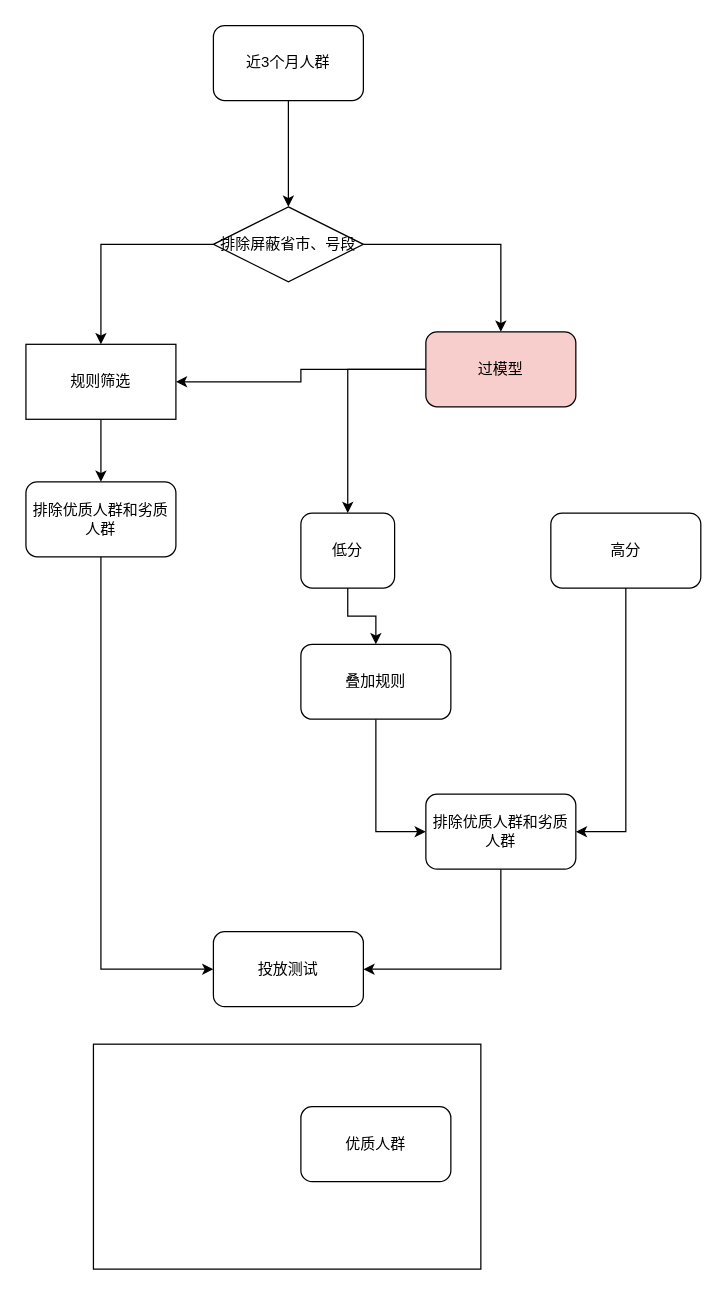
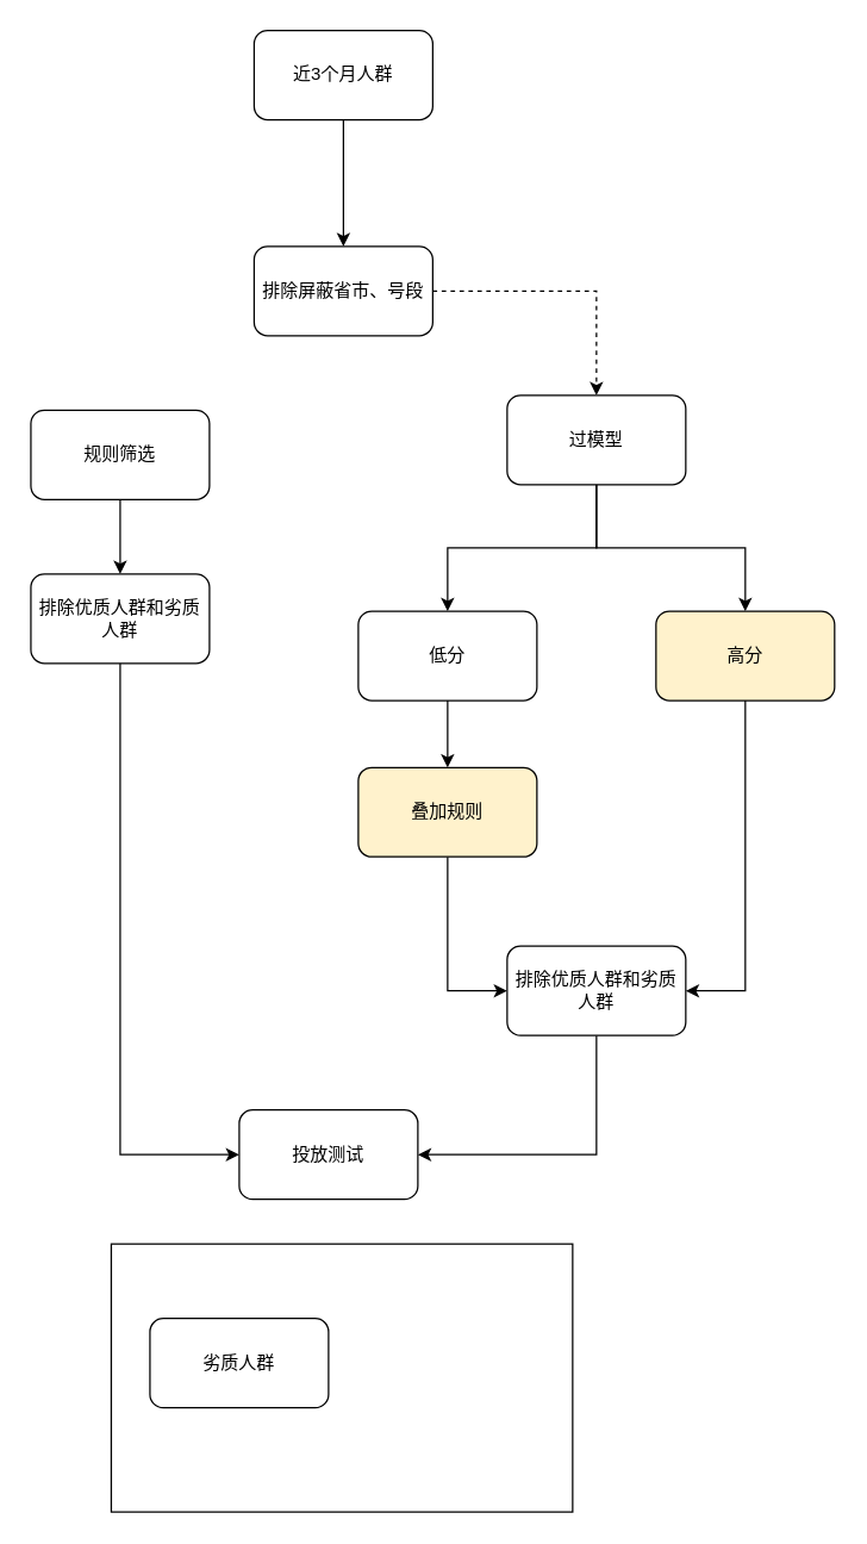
  <mxCell id="0" />
  <mxCell id="1" parent="0" />
  <mxCell id="2" value="" style="rounded=0;whiteSpace=wrap;html=1;" vertex="1" parent="1"><mxGeometry x="74" y="835" width="310" height="180" as="geometry" /></mxCell>
- <mxCell id="3" value="" style="edgeStyle=orthogonalEdgeStyle;rounded=0;orthogonalLoop=1;jettySize=auto;html=1;" edge="1" parent="1" source="5" target="10"><mxGeometry relative="1" as="geometry" /></mxCell>
- <mxCell id="4" style="edgeStyle=orthogonalEdgeStyle;rounded=0;orthogonalLoop=1;jettySize=auto;html=1;entryX=0.5;entryY=0;entryDx=0;entryDy=0;" edge="1" parent="1" source="5" target="17"><mxGeometry relative="1" as="geometry" /></mxCell>
- <mxCell id="5" value="排除屏蔽省市、号段" style="rhombus;whiteSpace=wrap;html=1;" vertex="1" parent="1"><mxGeometry x="170" y="165" width="120" height="60" as="geometry" /></mxCell>
+ <mxCell id="3" value="" style="edgeStyle=orthogonalEdgeStyle;rounded=0;orthogonalLoop=1;jettySize=auto;html=1;dashed=1;" edge="1" parent="1" source="5" target="10"><mxGeometry relative="1" as="geometry" /></mxCell>
+ <mxCell id="5" value="排除屏蔽省市、号段" style="rounded=1;whiteSpace=wrap;html=1;" vertex="1" parent="1"><mxGeometry x="170" y="165" width="120" height="60" as="geometry" /></mxCell>
  <mxCell id="6" value="" style="edgeStyle=orthogonalEdgeStyle;rounded=0;orthogonalLoop=1;jettySize=auto;html=1;" edge="1" parent="1" source="7" target="5"><mxGeometry relative="1" as="geometry" /></mxCell>
  <mxCell id="7" value="近3个月人群" style="rounded=1;whiteSpace=wrap;html=1;" vertex="1" parent="1"><mxGeometry x="170" y="20" width="120" height="60" as="geometry" /></mxCell>
- <mxCell id="8" value="" style="edgeStyle=orthogonalEdgeStyle;rounded=0;orthogonalLoop=1;jettySize=auto;html=1;" edge="1" parent="1" source="10" target="17"><mxGeometry relative="1" as="geometry" /></mxCell>
+ <mxCell id="8" value="" style="edgeStyle=orthogonalEdgeStyle;rounded=0;orthogonalLoop=1;jettySize=auto;html=1;" edge="1" parent="1" source="10" target="12"><mxGeometry relative="1" as="geometry" /></mxCell>
  <mxCell id="9" style="edgeStyle=orthogonalEdgeStyle;rounded=0;orthogonalLoop=1;jettySize=auto;html=1;entryX=0.5;entryY=0;entryDx=0;entryDy=0;" edge="1" parent="1" source="10" target="15"><mxGeometry relative="1" as="geometry" /></mxCell>
- <mxCell id="10" value="过模型" style="rounded=1;whiteSpace=wrap;html=1;fillColor=#f8cecc;" vertex="1" parent="1"><mxGeometry x="340" y="265" width="120" height="60" as="geometry" /></mxCell>
+ <mxCell id="10" value="过模型" style="rounded=1;whiteSpace=wrap;html=1;" vertex="1" parent="1"><mxGeometry x="340" y="265" width="120" height="60" as="geometry" /></mxCell>
  <mxCell id="11" style="edgeStyle=orthogonalEdgeStyle;rounded=0;orthogonalLoop=1;jettySize=auto;html=1;entryX=1;entryY=0.5;entryDx=0;entryDy=0;" edge="1" parent="1" source="12" target="19"><mxGeometry relative="1" as="geometry" /></mxCell>
- <mxCell id="12" value="高分" style="rounded=1;whiteSpace=wrap;html=1;" vertex="1" parent="1"><mxGeometry x="440" y="410" width="120" height="60" as="geometry" /></mxCell>
- <mxCell id="13" value="投放测试" style="rounded=1;whiteSpace=wrap;html=1;" vertex="1" parent="1"><mxGeometry x="170" y="745" width="120" height="60" as="geometry" /></mxCell>
+ <mxCell id="12" value="高分" style="rounded=1;whiteSpace=wrap;html=1;fillColor=#fff2cc;" vertex="1" parent="1"><mxGeometry x="440" y="410" width="120" height="60" as="geometry" /></mxCell>
+ <mxCell id="13" value="投放测试" style="rounded=1;whiteSpace=wrap;html=1;" vertex="1" parent="1"><mxGeometry x="160" y="745" width="120" height="60" as="geometry" /></mxCell>
  <mxCell id="14" value="" style="edgeStyle=orthogonalEdgeStyle;rounded=0;orthogonalLoop=1;jettySize=auto;html=1;" edge="1" parent="1" source="15" target="21"><mxGeometry relative="1" as="geometry" /></mxCell>
- <mxCell id="15" value="低分" style="rounded=1;whiteSpace=wrap;html=1;" vertex="1" parent="1"><mxGeometry x="240" y="410" width="75" height="60" as="geometry" /></mxCell>
+ <mxCell id="15" value="低分" style="rounded=1;whiteSpace=wrap;html=1;" vertex="1" parent="1"><mxGeometry x="240" y="410" width="120" height="60" as="geometry" /></mxCell>
  <mxCell id="16" value="" style="edgeStyle=orthogonalEdgeStyle;rounded=0;orthogonalLoop=1;jettySize=auto;html=1;" edge="1" parent="1" source="17" target="23"><mxGeometry relative="1" as="geometry" /></mxCell>
- <mxCell id="17" value="规则筛选" style="whiteSpace=wrap;html=1;rounded=0;" vertex="1" parent="1"><mxGeometry x="20" y="275" width="120" height="60" as="geometry" /></mxCell>
+ <mxCell id="17" value="规则筛选" style="rounded=1;whiteSpace=wrap;html=1;" vertex="1" parent="1"><mxGeometry x="20" y="275" width="120" height="60" as="geometry" /></mxCell>
  <mxCell id="18" value="" style="edgeStyle=orthogonalEdgeStyle;rounded=0;orthogonalLoop=1;jettySize=auto;html=1;" edge="1" parent="1" source="19" target="13"><mxGeometry relative="1" as="geometry"><Array as="points"><mxPoint x="400" y="775" /></Array></mxGeometry></mxCell>
  <mxCell id="19" value="排除优质人群和劣质人群" style="rounded=1;whiteSpace=wrap;html=1;" vertex="1" parent="1"><mxGeometry x="340" y="635" width="120" height="60" as="geometry" /></mxCell>
  <mxCell id="20" style="edgeStyle=orthogonalEdgeStyle;rounded=0;orthogonalLoop=1;jettySize=auto;html=1;entryX=0;entryY=0.5;entryDx=0;entryDy=0;" edge="1" parent="1" source="21" target="19"><mxGeometry relative="1" as="geometry" /></mxCell>
- <mxCell id="21" value="叠加规则" style="rounded=1;whiteSpace=wrap;html=1;" vertex="1" parent="1"><mxGeometry x="240" y="515" width="120" height="60" as="geometry" /></mxCell>
+ <mxCell id="21" value="叠加规则" style="rounded=1;whiteSpace=wrap;html=1;fillColor=#fff2cc;" vertex="1" parent="1"><mxGeometry x="240" y="515" width="120" height="60" as="geometry" /></mxCell>
  <mxCell id="22" style="edgeStyle=orthogonalEdgeStyle;rounded=0;orthogonalLoop=1;jettySize=auto;html=1;entryX=0;entryY=0.5;entryDx=0;entryDy=0;" edge="1" parent="1" source="23" target="13"><mxGeometry relative="1" as="geometry"><Array as="points"><mxPoint x="80" y="775" /></Array></mxGeometry></mxCell>
  <mxCell id="23" value="排除优质人群和劣质人群" style="rounded=1;whiteSpace=wrap;html=1;" vertex="1" parent="1"><mxGeometry x="20" y="385" width="120" height="60" as="geometry" /></mxCell>
- <mxCell id="24" value="优质人群" style="rounded=1;whiteSpace=wrap;html=1;" vertex="1" parent="1"><mxGeometry x="240" y="885" width="120" height="60" as="geometry" /></mxCell>
+ <mxCell id="25" value="劣质人群" style="rounded=1;whiteSpace=wrap;html=1;" vertex="1" parent="1"><mxGeometry x="100" y="885" width="120" height="60" as="geometry" /></mxCell>
